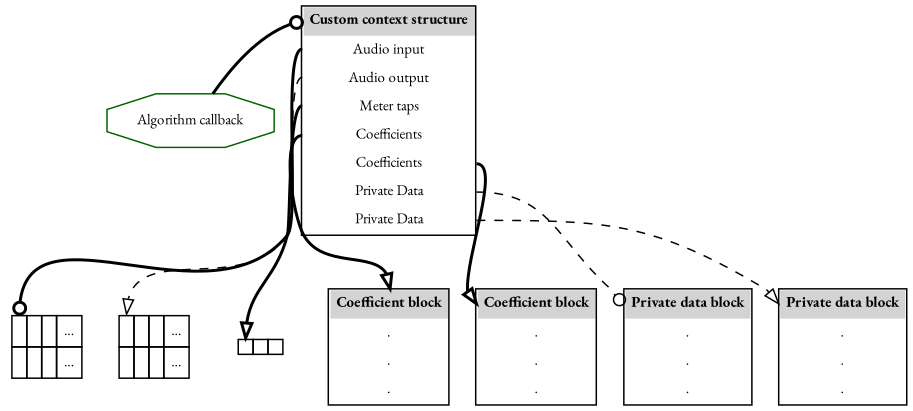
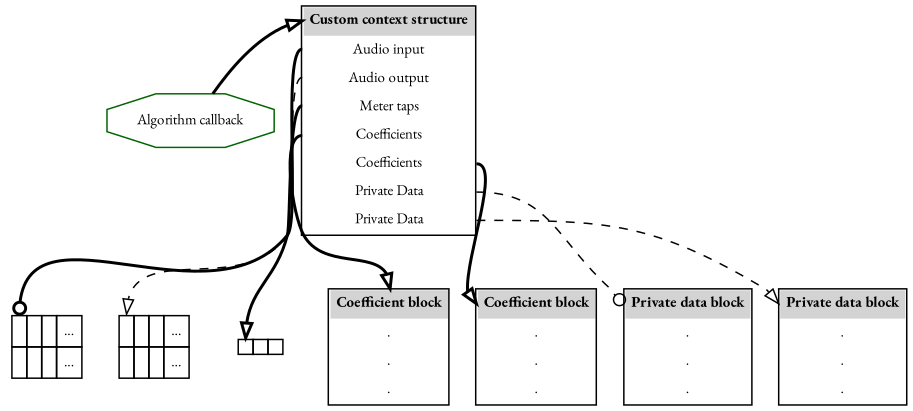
  digraph {
    rankdir=TB
    fontname="EB Garamond"
    node [fontname="EB Garamond" fontsize=10 shape=none margin=0]
    edge [arrowhead=onormal headport=head style=bold fontname="EB Garamond"]
    n1 [color=darkgreen label="Algorithm callback" shape=octagon margin=""]
    n2 [label=< 		<TABLE BORDER="1" CELLBORDER="0" CELLSPACING="0" CELLPADDING="4"> 			<TR> 				<TD PORT="head" BGCOLOR="lightgray"><B>Custom context structure</B></TD> 			</TR> 			<TR> 				<TD PORT="audioin">Audio input</TD> 			</TR> 			<TR> 				<TD PORT="audioout">Audio output</TD> 			</TR> 			<TR> 				<TD PORT="metertaps">Meter taps</TD> 			</TR> 			<TR> 				<TD PORT="coef1">Coefficients</TD> 			</TR> 			<TR> 				<TD PORT="coef2">Coefficients</TD> 			</TR> 			<TR> 				<TD PORT="pd1">Private Data</TD> 			</TR> 			<TR> 				<TD PORT="pd2">Private Data</TD> 			</TR> 		</TABLE>>]
    n3 [label=< 		<TABLE BORDER="0" CELLBORDER="1" CELLSPACING="0" CELLPADDING="4"> 			<TR> 				<TD PORT="L1"></TD> 				<TD PORT="L2"></TD> 				<TD PORT="L3"></TD> 				<TD PORT="Letc">...</TD> 			</TR> 			<TR> 				<TD PORT="R1"></TD> 				<TD PORT="R2"></TD> 				<TD PORT="R3"></TD> 				<TD PORT="Rtc">...</TD> 			</TR> 		</TABLE>>]
    n4 [label=< 		<TABLE BORDER="0" CELLBORDER="1" CELLSPACING="0" CELLPADDING="4"> 			<TR> 				<TD PORT="L1"></TD> 				<TD PORT="L2"></TD> 				<TD PORT="L3"></TD> 				<TD PORT="Letc">...</TD> 			</TR> 			<TR> 				<TD PORT="R1"></TD> 				<TD PORT="R2"></TD> 				<TD PORT="R3"></TD> 				<TD PORT="Rtc">...</TD> 			</TR> 		</TABLE>>]
    n5 [label=< 		<TABLE BORDER="0" CELLBORDER="1" CELLSPACING="0" CELLPADDING="4"> 			<TR> 				<TD PORT="T1"></TD> 				<TD PORT="T2"></TD> 				<TD PORT="T3"></TD> 			</TR> 		</TABLE>>]
    n6 [label=< 		<TABLE BORDER="1" CELLBORDER="0" CELLSPACING="0" CELLPADDING="4"> 			<TR> 				<TD PORT="head" BGCOLOR="lightgray"><B>Coefficient block</B></TD> 			</TR> 			<TR> 				<TD PORT="dot1">.</TD> 			</TR> 			<TR> 				<TD PORT="dot2">.</TD> 			</TR> 			<TR> 				<TD PORT="dot3">.</TD> 			</TR> 		</TABLE>>]
    n7 [label=< 		<TABLE BORDER="1" CELLBORDER="0" CELLSPACING="0" CELLPADDING="4"> 			<TR> 				<TD PORT="head" BGCOLOR="lightgray"><B>Coefficient block</B></TD> 			</TR> 			<TR> 				<TD PORT="dot1">.</TD> 			</TR> 			<TR> 				<TD PORT="dot2">.</TD> 			</TR> 			<TR> 				<TD PORT="dot3">.</TD> 			</TR> 		</TABLE>>]
    n8 [label=< 		<TABLE BORDER="1" CELLBORDER="0" CELLSPACING="0" CELLPADDING="4"> 			<TR> 				<TD PORT="head" BGCOLOR="lightgray"><B>Private data block</B></TD> 			</TR> 			<TR> 				<TD PORT="dot1">.</TD> 			</TR> 			<TR> 				<TD PORT="dot2">.</TD> 			</TR> 			<TR> 				<TD PORT="dot3">.</TD> 			</TR> 		</TABLE>>]
    n9 [label=< 		<TABLE BORDER="1" CELLBORDER="0" CELLSPACING="0" CELLPADDING="4"> 			<TR> 				<TD PORT="head" BGCOLOR="lightgray"><B>Private data block</B></TD> 			</TR> 			<TR> 				<TD PORT="dot1">.</TD> 			</TR> 			<TR> 				<TD PORT="dot2">.</TD> 			</TR> 			<TR> 				<TD PORT="dot3">.</TD> 			</TR> 		</TABLE>>]
    subgraph sub_1 {
      rank=same
      n1
      n2
    }
-   n1 -> n2 [arrowhead=odot constraint=false]
+   n1 -> n2 [constraint=false]
    n2 -> n3 [headport=L1 tailport=audioin arrowhead=odot]
    n2 -> n4 [headport=L1 tailport=audioout style=dashed]
    n2 -> n5 [headport=T1 tailport=metertaps]
    n2 -> n6 [tailport=coef1]
    n2 -> n7 [tailport=coef2]
    n2 -> n8 [tailport=pd1 style=dashed arrowhead=odot]
    n2 -> n9 [tailport=pd2 style=dashed]
  }
